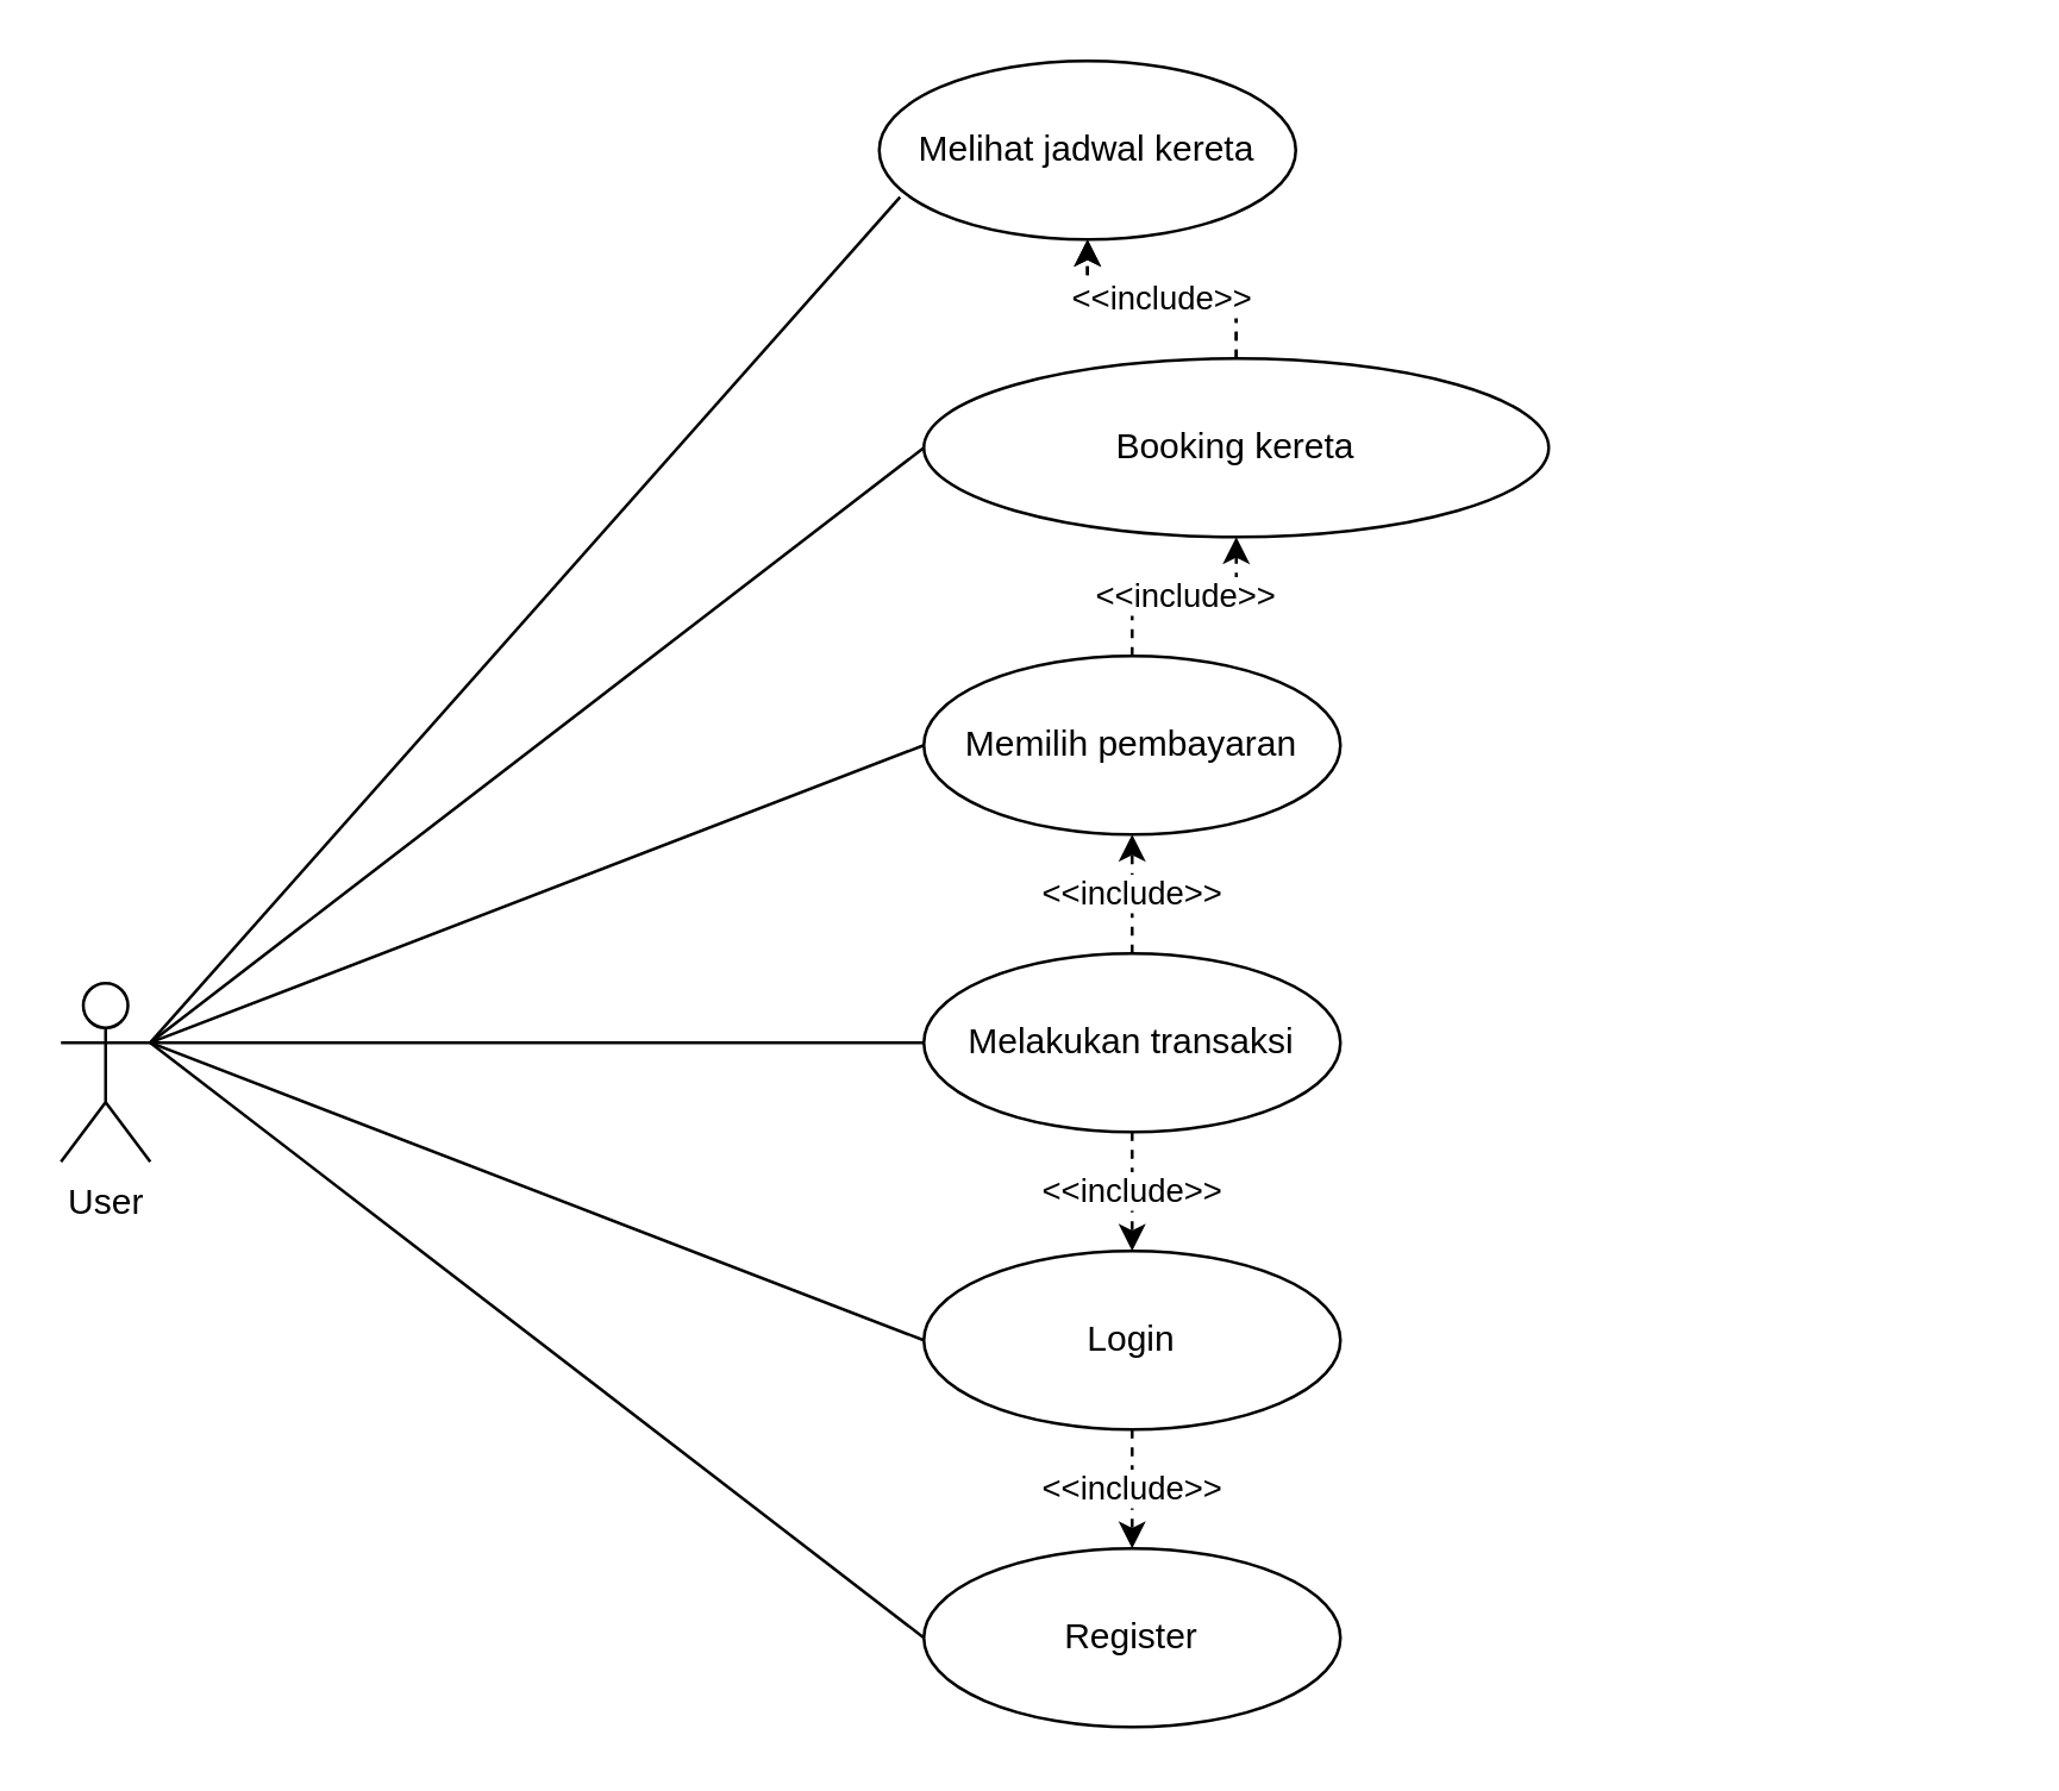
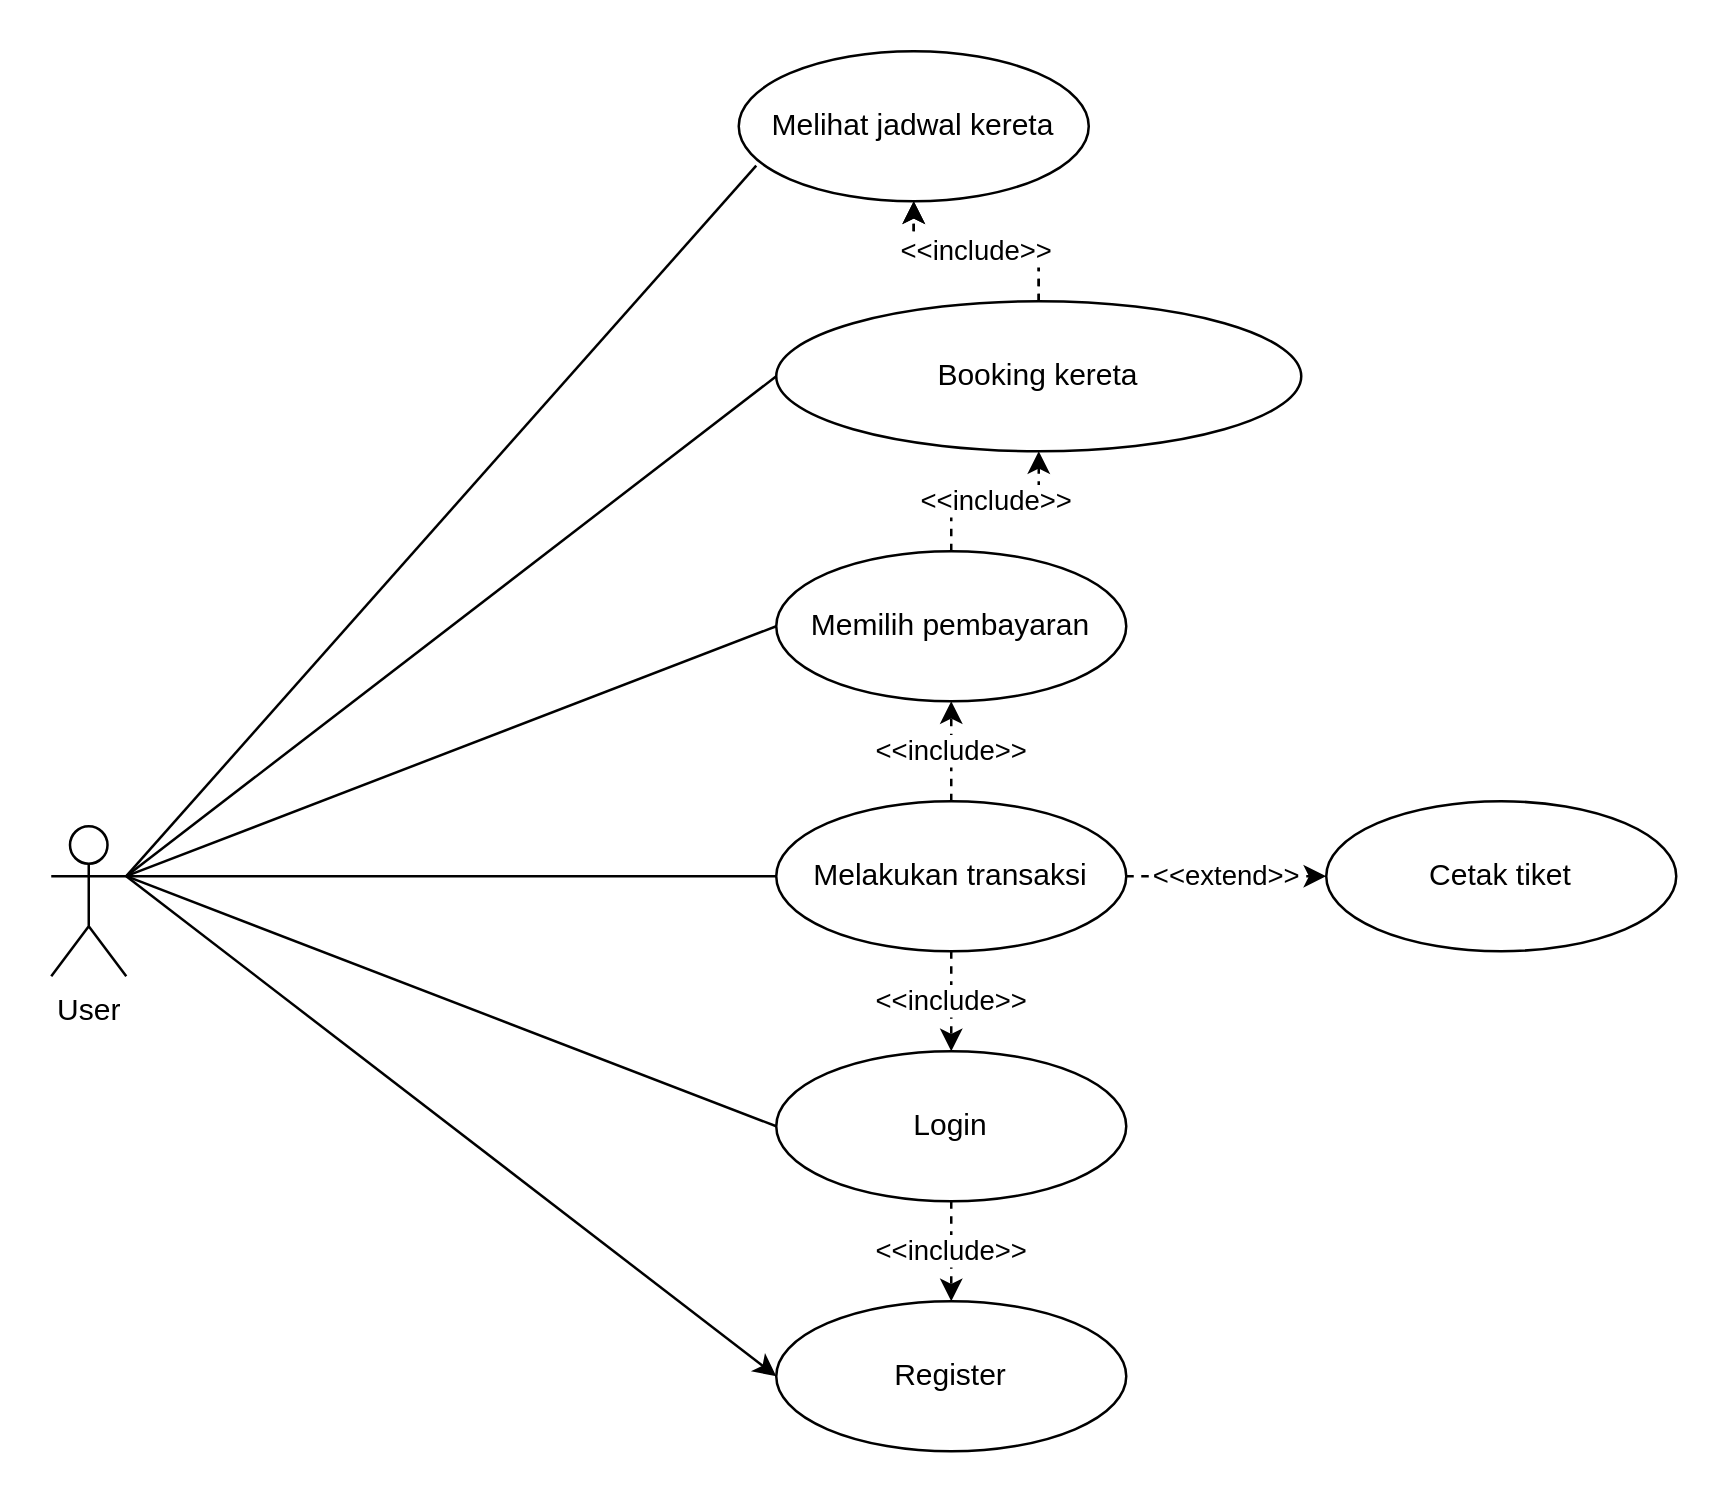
  <mxCell id="0" />
  <mxCell id="1" parent="0" />
  <mxCell id="2" value="User" style="shape=umlActor;verticalLabelPosition=bottom;labelBackgroundColor=#ffffff;verticalAlign=top;html=1;outlineConnect=0;" vertex="1" parent="1"><mxGeometry x="20" y="330" width="30" height="60" as="geometry" /></mxCell>
  <mxCell id="3" value="" style="endArrow=none;html=1;exitX=1;exitY=0.333;exitDx=0;exitDy=0;exitPerimeter=0;entryX=0.05;entryY=0.763;entryDx=0;entryDy=0;entryPerimeter=0;" edge="1" parent="1" source="2" target="4"><mxGeometry width="50" height="50" relative="1" as="geometry"><mxPoint x="330" y="360" as="sourcePoint" /><mxPoint x="270" y="189" as="targetPoint" /></mxGeometry></mxCell>
  <mxCell id="4" value="Melihat jadwal kereta" style="ellipse;whiteSpace=wrap;html=1;" vertex="1" parent="1"><mxGeometry x="295" y="20" width="140" height="60" as="geometry" /></mxCell>
  <mxCell id="5" value="" style="edgeStyle=orthogonalEdgeStyle;rounded=0;orthogonalLoop=1;jettySize=auto;html=1;dashed=1;" edge="1" parent="1" source="7" target="4"><mxGeometry relative="1" as="geometry" /></mxCell>
  <mxCell id="6" value="&amp;lt;&amp;lt;include&amp;gt;&amp;gt;" style="edgeStyle=orthogonalEdgeStyle;rounded=0;orthogonalLoop=1;jettySize=auto;html=1;dashed=1;" edge="1" parent="1" source="7" target="4"><mxGeometry relative="1" as="geometry" /></mxCell>
  <mxCell id="7" value="Booking kereta" style="ellipse;whiteSpace=wrap;html=1;" vertex="1" parent="1"><mxGeometry x="310" y="120" width="210" height="60" as="geometry" /></mxCell>
  <mxCell id="8" value="&amp;lt;&amp;lt;include&amp;gt;&amp;gt;" style="edgeStyle=orthogonalEdgeStyle;rounded=0;orthogonalLoop=1;jettySize=auto;html=1;dashed=1;" edge="1" parent="1" source="9" target="7"><mxGeometry relative="1" as="geometry" /></mxCell>
  <mxCell id="9" value="Memilih pembayaran" style="ellipse;whiteSpace=wrap;html=1;" vertex="1" parent="1"><mxGeometry x="310" y="220" width="140" height="60" as="geometry" /></mxCell>
  <mxCell id="10" value="&amp;lt;&amp;lt;include&amp;gt;&amp;gt;" style="edgeStyle=orthogonalEdgeStyle;rounded=0;orthogonalLoop=1;jettySize=auto;html=1;dashed=1;" edge="1" parent="1" source="13" target="9"><mxGeometry relative="1" as="geometry" /></mxCell>
  <mxCell id="11" value="&amp;lt;&amp;lt;include&amp;gt;&amp;gt;" style="edgeStyle=orthogonalEdgeStyle;rounded=0;orthogonalLoop=1;jettySize=auto;html=1;dashed=1;" edge="1" parent="1" source="13" target="16"><mxGeometry relative="1" as="geometry" /></mxCell>
+ <mxCell id="12" value="&amp;lt;&amp;lt;extend&amp;gt;&amp;gt;" style="edgeStyle=orthogonalEdgeStyle;rounded=0;orthogonalLoop=1;jettySize=auto;html=1;dashed=1;" edge="1" parent="1" source="13" target="14"><mxGeometry relative="1" as="geometry" /></mxCell>
  <mxCell id="13" value="Melakukan transaksi" style="ellipse;whiteSpace=wrap;html=1;" vertex="1" parent="1"><mxGeometry x="310" y="320" width="140" height="60" as="geometry" /></mxCell>
+ <mxCell id="14" value="Cetak tiket" style="ellipse;whiteSpace=wrap;html=1;" vertex="1" parent="1"><mxGeometry x="530" y="320" width="140" height="60" as="geometry" /></mxCell>
  <mxCell id="15" value="&amp;lt;&amp;lt;include&amp;gt;&amp;gt;" style="edgeStyle=orthogonalEdgeStyle;rounded=0;orthogonalLoop=1;jettySize=auto;html=1;dashed=1;" edge="1" parent="1" source="16" target="17"><mxGeometry relative="1" as="geometry" /></mxCell>
  <mxCell id="16" value="Login" style="ellipse;whiteSpace=wrap;html=1;" vertex="1" parent="1"><mxGeometry x="310" y="420" width="140" height="60" as="geometry" /></mxCell>
  <mxCell id="17" value="Register" style="ellipse;whiteSpace=wrap;html=1;" vertex="1" parent="1"><mxGeometry x="310" y="520" width="140" height="60" as="geometry" /></mxCell>
  <mxCell id="18" value="" style="endArrow=none;html=1;entryX=0;entryY=0.5;entryDx=0;entryDy=0;" edge="1" parent="1" target="7"><mxGeometry width="50" height="50" relative="1" as="geometry"><mxPoint x="50" y="350" as="sourcePoint" /><mxPoint x="380" y="340" as="targetPoint" /></mxGeometry></mxCell>
  <mxCell id="19" value="" style="endArrow=none;html=1;entryX=0;entryY=0.5;entryDx=0;entryDy=0;exitX=1;exitY=0.333;exitDx=0;exitDy=0;exitPerimeter=0;" edge="1" parent="1" source="2" target="9"><mxGeometry width="50" height="50" relative="1" as="geometry"><mxPoint x="60" y="360" as="sourcePoint" /><mxPoint x="320" y="160" as="targetPoint" /></mxGeometry></mxCell>
  <mxCell id="20" value="" style="endArrow=none;html=1;entryX=0;entryY=0.5;entryDx=0;entryDy=0;exitX=1;exitY=0.333;exitDx=0;exitDy=0;exitPerimeter=0;" edge="1" parent="1" source="2" target="13"><mxGeometry width="50" height="50" relative="1" as="geometry"><mxPoint x="60" y="360" as="sourcePoint" /><mxPoint x="320" y="260" as="targetPoint" /></mxGeometry></mxCell>
  <mxCell id="21" value="" style="endArrow=none;html=1;entryX=0;entryY=0.5;entryDx=0;entryDy=0;exitX=1;exitY=0.333;exitDx=0;exitDy=0;exitPerimeter=0;" edge="1" parent="1" source="2" target="16"><mxGeometry width="50" height="50" relative="1" as="geometry"><mxPoint x="60" y="360" as="sourcePoint" /><mxPoint x="320" y="360" as="targetPoint" /></mxGeometry></mxCell>
- <mxCell id="22" value="" style="endArrow=none;html=1;entryX=0;entryY=0.5;entryDx=0;entryDy=0;exitX=1;exitY=0.333;exitDx=0;exitDy=0;exitPerimeter=0;" edge="1" parent="1" source="2" target="17"><mxGeometry width="50" height="50" relative="1" as="geometry"><mxPoint x="60" y="360" as="sourcePoint" /><mxPoint x="320" y="460" as="targetPoint" /></mxGeometry></mxCell>
+ <mxCell id="22" value="" style="endArrow=classic;html=1;entryX=0;entryY=0.5;entryDx=0;entryDy=0;exitX=1;exitY=0.333;exitDx=0;exitDy=0;exitPerimeter=0;" edge="1" parent="1" source="2" target="17"><mxGeometry width="50" height="50" relative="1" as="geometry"><mxPoint x="60" y="360" as="sourcePoint" /><mxPoint x="320" y="460" as="targetPoint" /></mxGeometry></mxCell>
